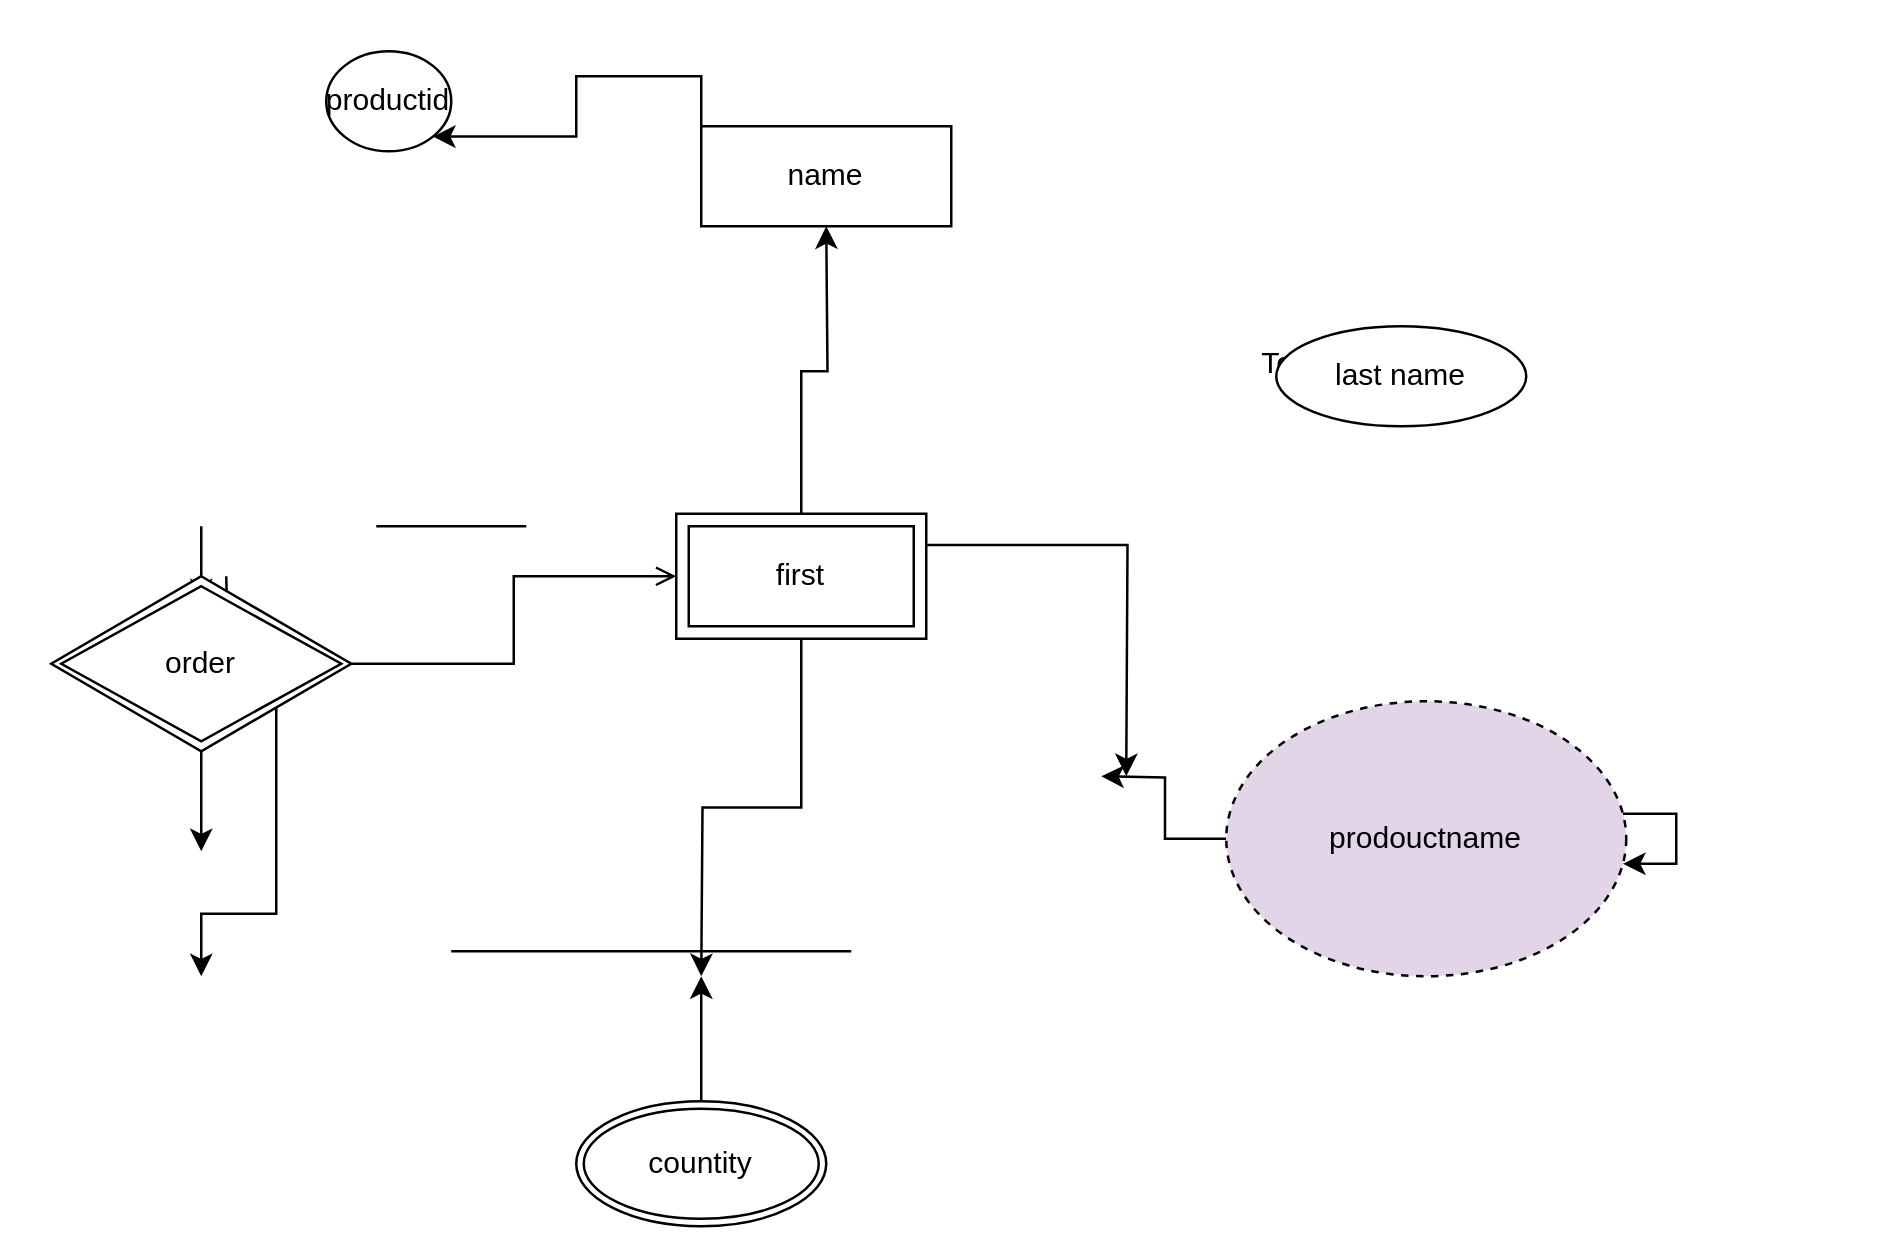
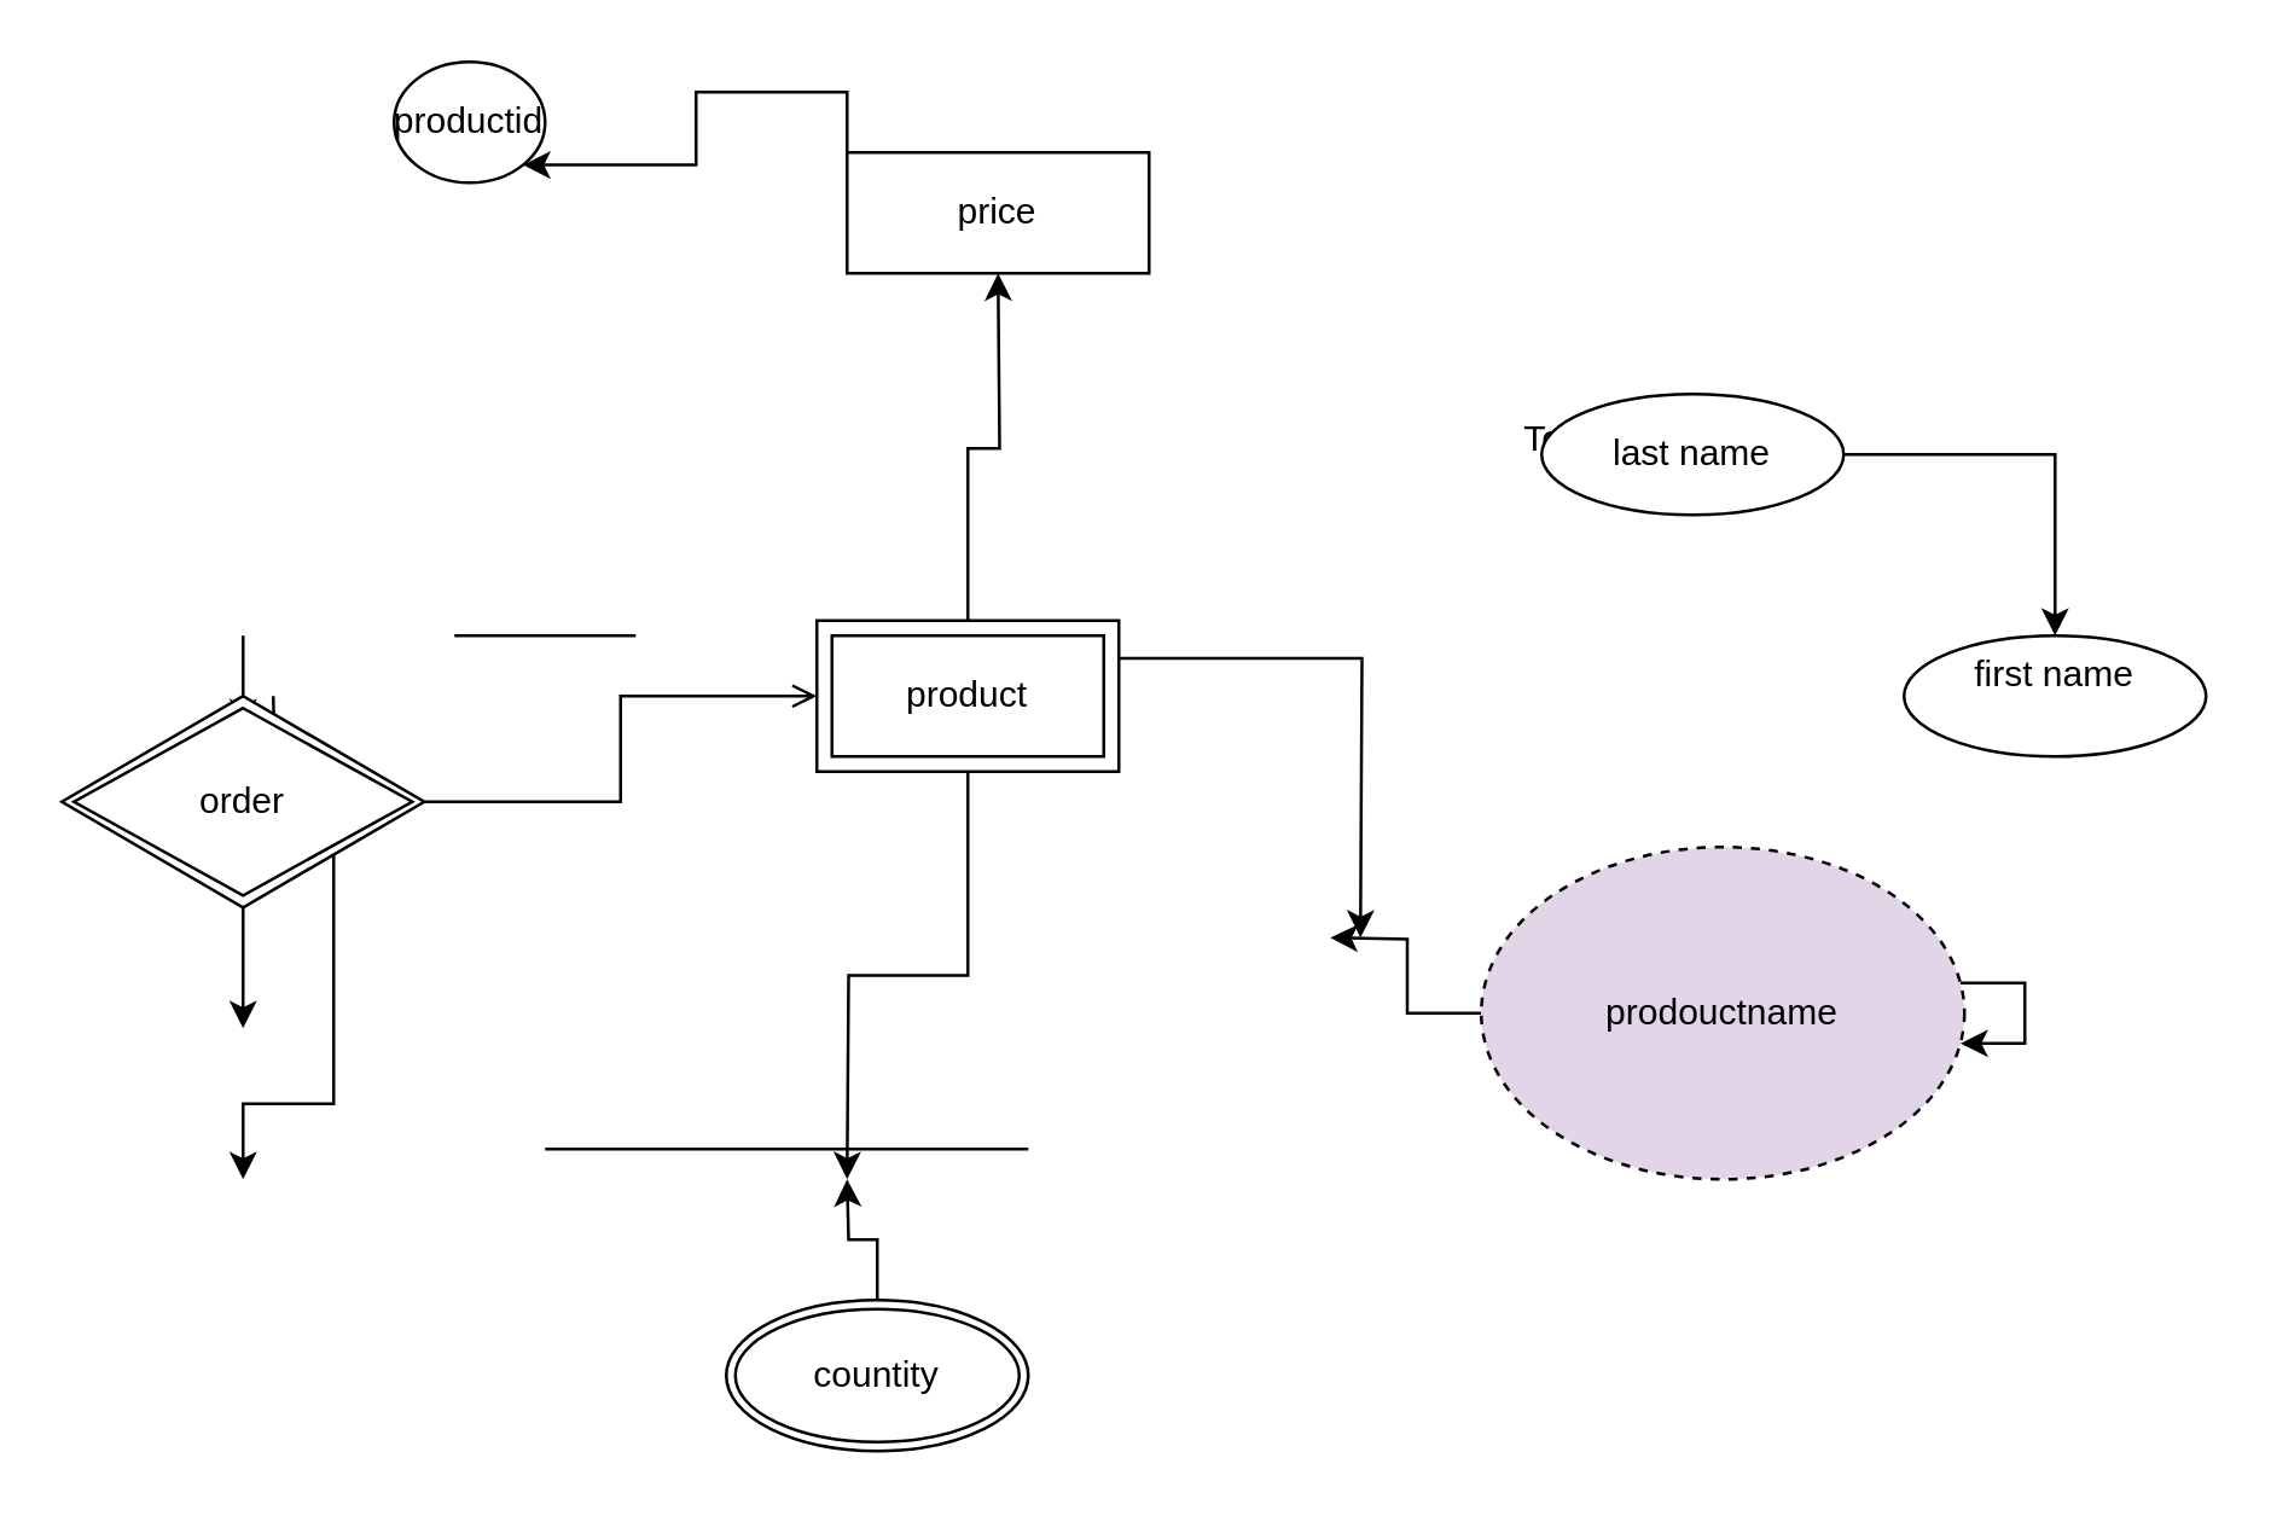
  <mxCell id="0" />
  <mxCell id="1" parent="0" />
  <mxCell id="2" style="edgeStyle=orthogonalEdgeStyle;rounded=0;orthogonalLoop=1;jettySize=auto;html=1;exitX=0;exitY=0;exitDx=0;exitDy=0;entryX=1;entryY=1;entryDx=0;entryDy=0;" edge="1" parent="1" source="3" target="7"><mxGeometry relative="1" as="geometry" /></mxCell>
- <mxCell id="3" value="name" style="whiteSpace=wrap;html=1;align=center;" vertex="1" parent="1"><mxGeometry x="280" y="50" width="100" height="40" as="geometry" /></mxCell>
+ <mxCell id="3" value="price" style="whiteSpace=wrap;html=1;align=center;" vertex="1" parent="1"><mxGeometry x="280" y="50" width="100" height="40" as="geometry" /></mxCell>
  <mxCell id="4" style="edgeStyle=orthogonalEdgeStyle;rounded=0;orthogonalLoop=1;jettySize=auto;html=1;exitX=0.5;exitY=1;exitDx=0;exitDy=0;" edge="1" parent="1" source="23"><mxGeometry relative="1" as="geometry"><mxPoint x="80" y="340" as="targetPoint" /></mxGeometry></mxCell>
  <mxCell id="5" style="edgeStyle=orthogonalEdgeStyle;rounded=0;orthogonalLoop=1;jettySize=auto;html=1;exitX=1;exitY=0;exitDx=0;exitDy=0;" edge="1" parent="1" source="23"><mxGeometry relative="1" as="geometry"><mxPoint x="80" y="390" as="targetPoint" /><Array as="points"><mxPoint x="100" y="365" /><mxPoint x="81" y="365" /></Array></mxGeometry></mxCell>
  <mxCell id="6" style="edgeStyle=orthogonalEdgeStyle;rounded=0;orthogonalLoop=1;jettySize=auto;html=1;" edge="1" parent="1" source="23"><mxGeometry relative="1" as="geometry"><mxPoint x="80" y="240" as="targetPoint" /><mxPoint x="90" y="230" as="sourcePoint" /></mxGeometry></mxCell>
  <mxCell id="7" value="productid" style="ellipse;whiteSpace=wrap;html=1;align=center;" vertex="1" parent="1"><mxGeometry x="130" y="20" width="50" height="40" as="geometry" /></mxCell>
  <mxCell id="8" style="edgeStyle=orthogonalEdgeStyle;rounded=0;orthogonalLoop=1;jettySize=auto;html=1;exitX=0.5;exitY=0;exitDx=0;exitDy=0;" edge="1" parent="1" source="11"><mxGeometry relative="1" as="geometry"><mxPoint x="330" y="90" as="targetPoint" /></mxGeometry></mxCell>
  <mxCell id="9" style="edgeStyle=orthogonalEdgeStyle;rounded=0;orthogonalLoop=1;jettySize=auto;html=1;exitX=1;exitY=0.25;exitDx=0;exitDy=0;" edge="1" parent="1" source="11"><mxGeometry relative="1" as="geometry"><mxPoint x="450" y="310" as="targetPoint" /></mxGeometry></mxCell>
  <mxCell id="10" style="edgeStyle=orthogonalEdgeStyle;rounded=0;orthogonalLoop=1;jettySize=auto;html=1;" edge="1" parent="1" source="11"><mxGeometry relative="1" as="geometry"><mxPoint x="280" y="390" as="targetPoint" /></mxGeometry></mxCell>
- <mxCell id="11" value="first" style="shape=ext;margin=3;double=1;whiteSpace=wrap;html=1;align=center;" vertex="1" parent="1"><mxGeometry x="270" y="205" width="100" height="50" as="geometry" /></mxCell>
+ <mxCell id="11" value="product" style="shape=ext;margin=3;double=1;whiteSpace=wrap;html=1;align=center;" vertex="1" parent="1"><mxGeometry x="270" y="205" width="100" height="50" as="geometry" /></mxCell>
  <mxCell id="12" value="" style="endArrow=none;html=1;rounded=0;" edge="1" parent="1"><mxGeometry relative="1" as="geometry"><mxPoint x="180" y="380" as="sourcePoint" /><mxPoint x="340" y="380" as="targetPoint" /></mxGeometry></mxCell>
  <mxCell id="13" value="" style="line;strokeWidth=1;rotatable=0;dashed=0;labelPosition=right;align=left;verticalAlign=middle;spacingTop=0;spacingLeft=6;points=[];portConstraint=eastwest;" vertex="1" parent="1"><mxGeometry x="150" y="205" width="60" height="10" as="geometry" /></mxCell>
  <mxCell id="14" style="edgeStyle=orthogonalEdgeStyle;rounded=0;orthogonalLoop=1;jettySize=auto;html=1;" edge="1" parent="1" source="15"><mxGeometry relative="1" as="geometry"><mxPoint x="440" y="310" as="targetPoint" /></mxGeometry></mxCell>
  <mxCell id="15" value="prodouctname" style="ellipse;whiteSpace=wrap;html=1;align=center;dashed=1;fillColor=#e1d5e7;" vertex="1" parent="1"><mxGeometry x="490" y="280" width="160" height="110" as="geometry" /></mxCell>
  <mxCell id="16" style="edgeStyle=orthogonalEdgeStyle;rounded=0;orthogonalLoop=1;jettySize=auto;html=1;" edge="1" parent="1" source="15" target="15"><mxGeometry relative="1" as="geometry" /></mxCell>
  <mxCell id="17" style="edgeStyle=orthogonalEdgeStyle;rounded=0;orthogonalLoop=1;jettySize=auto;html=1;exitX=0.5;exitY=0;exitDx=0;exitDy=0;" edge="1" parent="1" source="18"><mxGeometry relative="1" as="geometry"><mxPoint x="280" y="390" as="targetPoint" /></mxGeometry></mxCell>
- <mxCell id="18" value="countity" style="ellipse;shape=doubleEllipse;margin=3;whiteSpace=wrap;html=1;align=center;" vertex="1" parent="1"><mxGeometry x="230" y="440" width="100" height="50" as="geometry" /></mxCell>
+ <mxCell id="18" value="countity" style="ellipse;shape=doubleEllipse;margin=3;whiteSpace=wrap;html=1;align=center;" vertex="1" parent="1"><mxGeometry x="240" y="430" width="100" height="50" as="geometry" /></mxCell>
  <mxCell id="19" value="Text" style="text;html=1;align=center;verticalAlign=middle;resizable=0;points=[];autosize=1;strokeColor=none;fillColor=none;" vertex="1" parent="1"><mxGeometry x="490" y="130" width="50" height="30" as="geometry" /></mxCell>
  <mxCell id="20" style="edgeStyle=orthogonalEdgeStyle;rounded=0;orthogonalLoop=1;jettySize=auto;html=1;exitX=0.5;exitY=1;exitDx=0;exitDy=0;" edge="1" parent="1" source="23" target="23"><mxGeometry relative="1" as="geometry" /></mxCell>
  <mxCell id="21" value="" style="edgeStyle=orthogonalEdgeStyle;rounded=0;orthogonalLoop=1;jettySize=auto;html=1;" edge="1" parent="1" target="23"><mxGeometry relative="1" as="geometry"><mxPoint x="80" y="240" as="targetPoint" /><mxPoint x="90" y="230" as="sourcePoint" /></mxGeometry></mxCell>
  <mxCell id="22" style="edgeStyle=orthogonalEdgeStyle;rounded=0;orthogonalLoop=1;jettySize=auto;html=1;exitX=1;exitY=0.5;exitDx=0;exitDy=0;endArrow=open;" edge="1" parent="1" source="23" target="11"><mxGeometry relative="1" as="geometry" /></mxCell>
  <mxCell id="23" value="order" style="shape=rhombus;double=1;perimeter=rhombusPerimeter;whiteSpace=wrap;html=1;align=center;" vertex="1" parent="1"><mxGeometry x="20" y="230" width="120" height="70" as="geometry" /></mxCell>
+ <mxCell id="24" style="edgeStyle=orthogonalEdgeStyle;rounded=0;orthogonalLoop=1;jettySize=auto;html=1;" edge="1" parent="1" source="25" target="26"><mxGeometry relative="1" as="geometry"><mxPoint x="680" y="230" as="targetPoint" /></mxGeometry></mxCell>
  <mxCell id="25" value="last name" style="ellipse;whiteSpace=wrap;html=1;align=center;" vertex="1" parent="1"><mxGeometry x="510" y="130" width="100" height="40" as="geometry" /></mxCell>
+ <mxCell id="26" value="first name&lt;div&gt;&lt;br&gt;&lt;/div&gt;" style="ellipse;whiteSpace=wrap;html=1;align=center;" vertex="1" parent="1"><mxGeometry x="630" y="210" width="100" height="40" as="geometry" /></mxCell>
  <mxCell id="27" style="edgeStyle=orthogonalEdgeStyle;rounded=0;orthogonalLoop=1;jettySize=auto;html=1;exitX=0.5;exitY=1;exitDx=0;exitDy=0;" edge="1" parent="1" source="15" target="15"><mxGeometry relative="1" as="geometry" /></mxCell>
